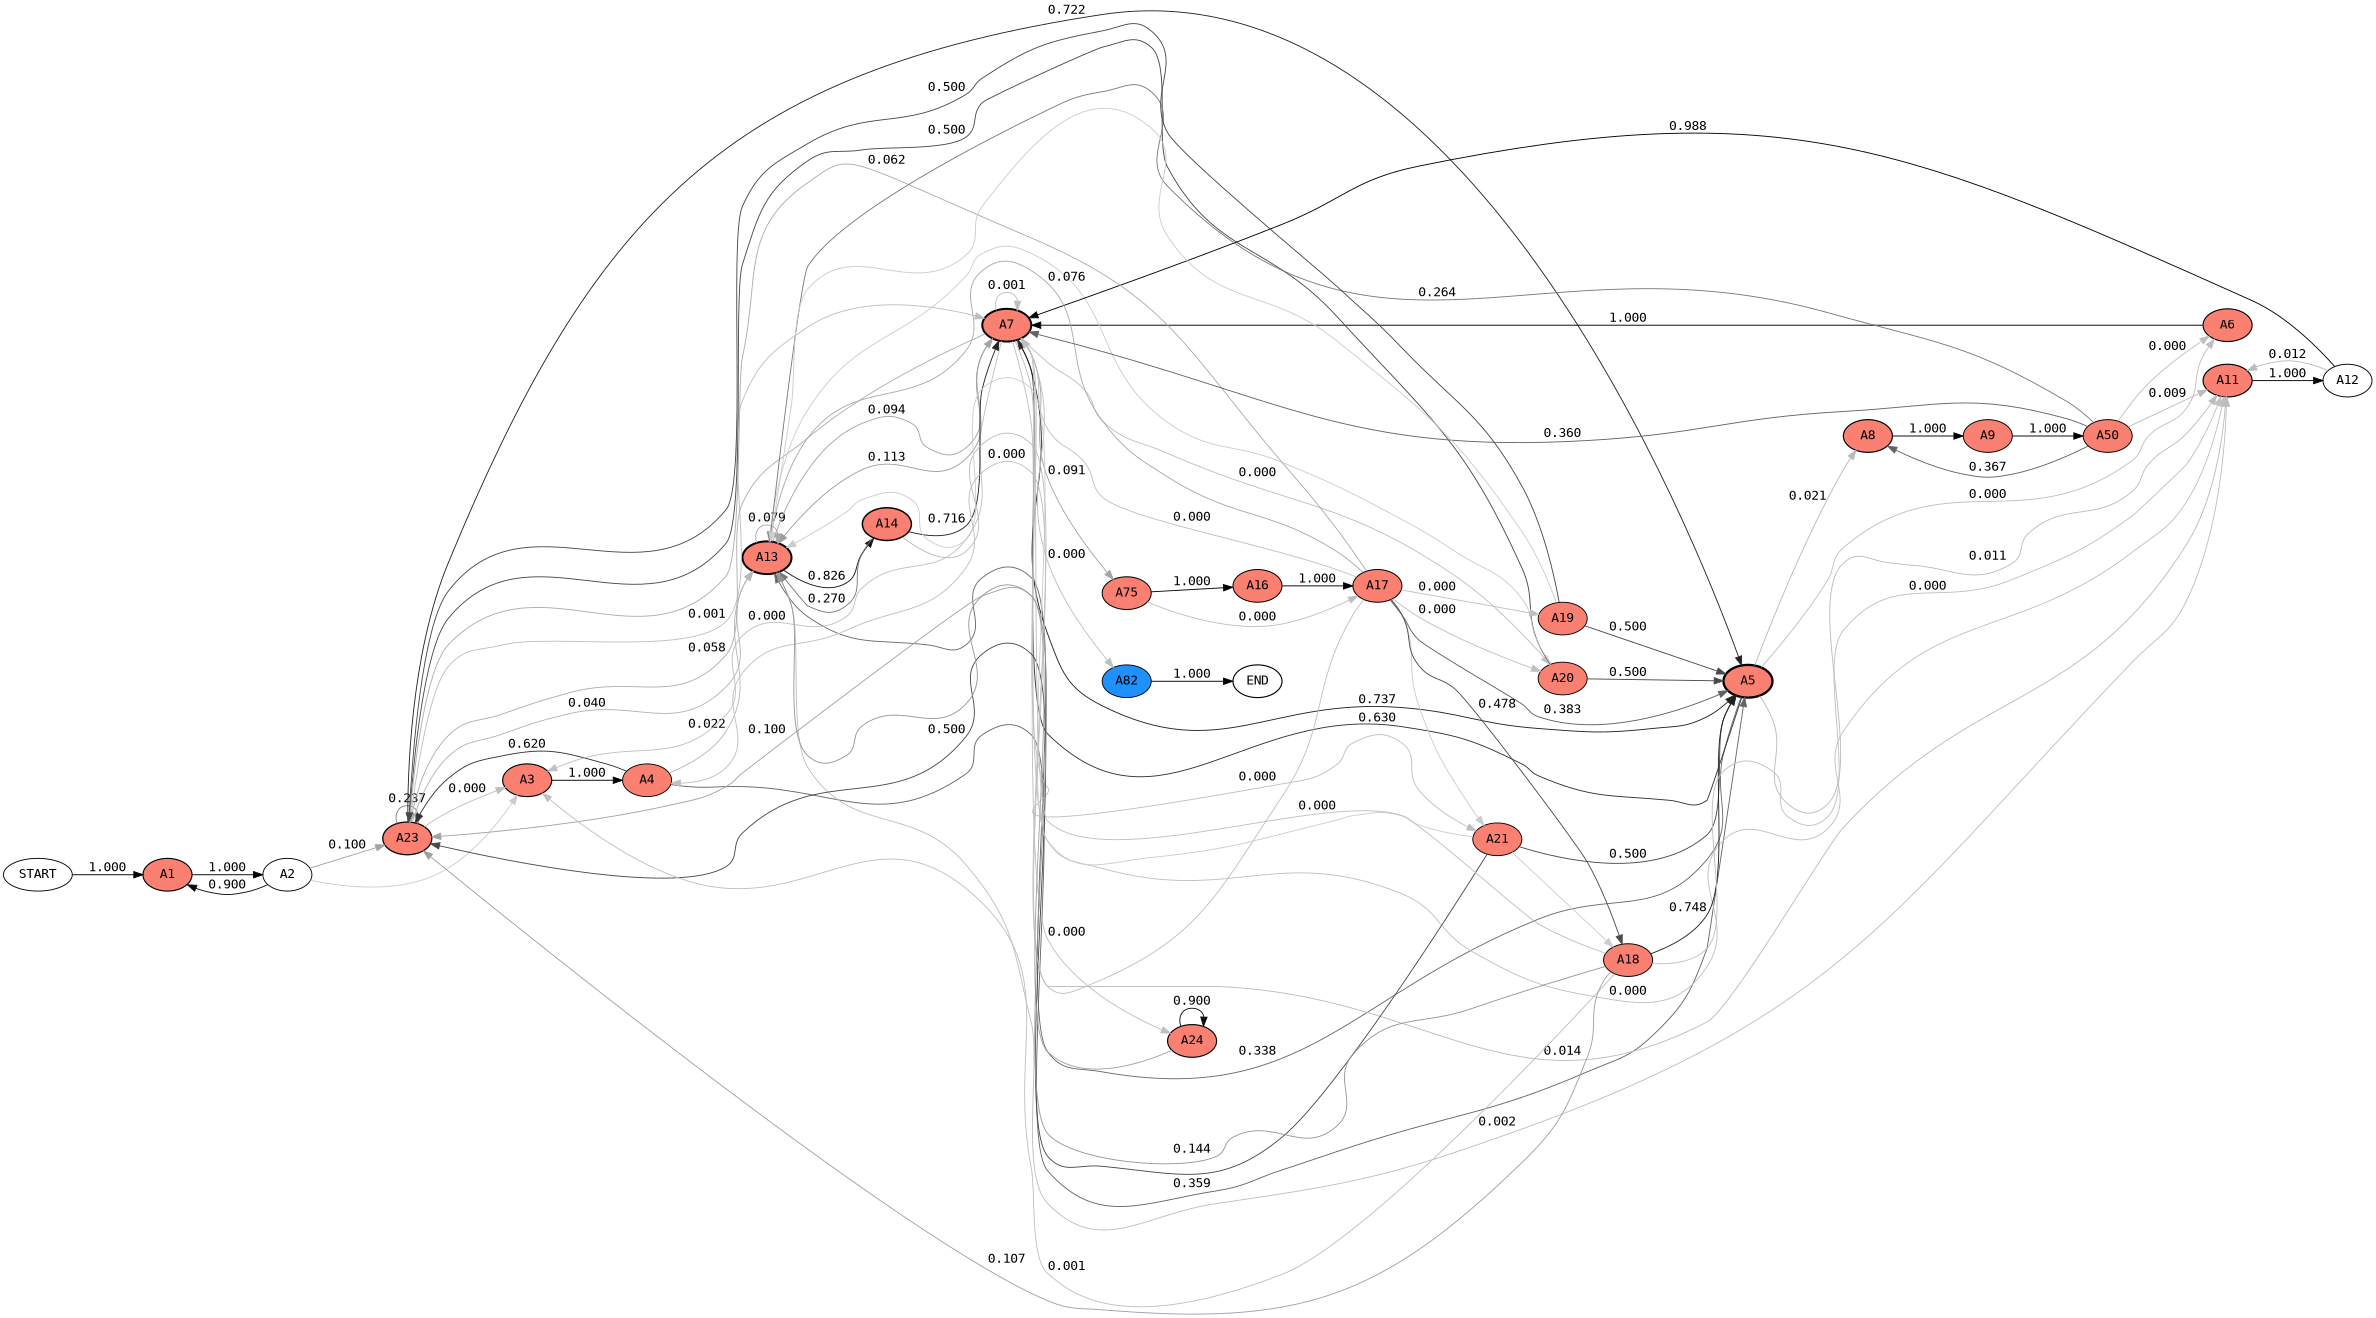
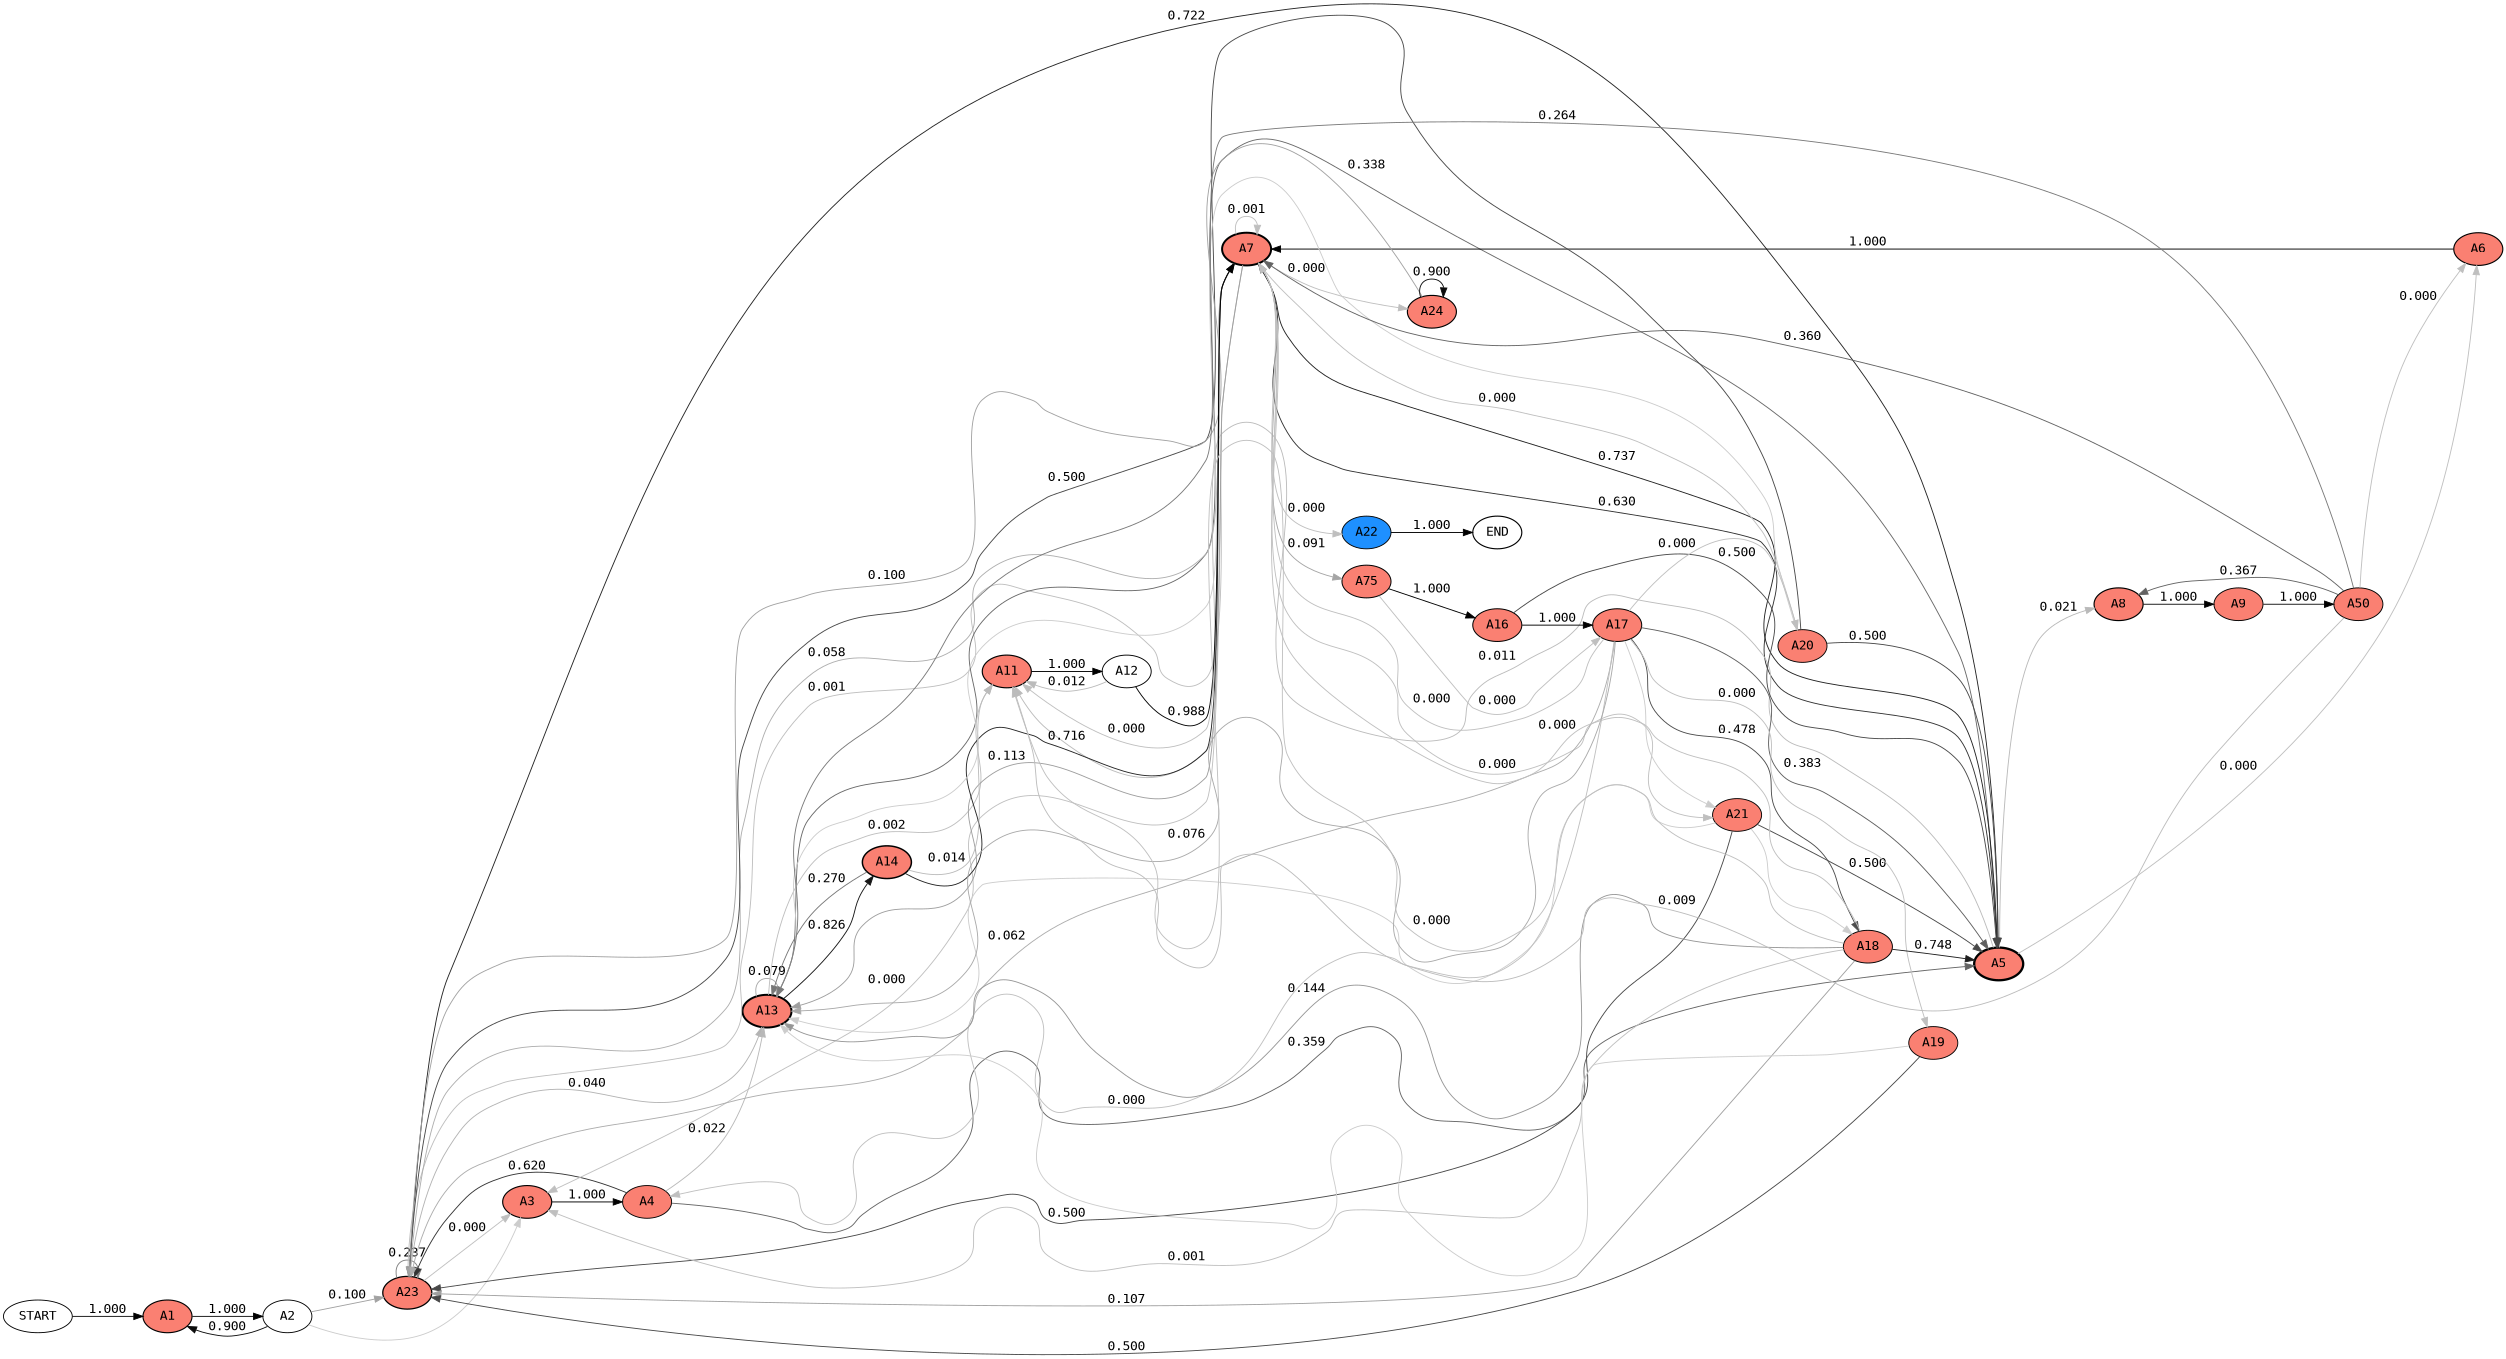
  digraph {
    fontname="DejaVu Sans Mono"
    rankdir=LR
    node [color=black fillcolor="#fa8072" fontcolor=black fontname="DejaVu Sans Mono" penwidth=1.0000042934926037 style=filled]
    edge [color="#bfbfbf" fontcolor=black fontname="DejaVu Sans Mono" weight=0.001]
    START [fillcolor="#ffffff"]
    A1 [penwidth=1.2500536684390617]
    A2 [fillcolor="#ffffff" penwidth=1.0000429347512494]
    A3 [penwidth=1.2504937313259767]
    A23 [penwidth=1.3998028935138973]
    A4 [penwidth=1.0003949850607814]
    A5 [penwidth=2.5473695427664778]
    A13 [penwidth=2.203497466000771]
    A7 [penwidth=2.1728477804018924]
    A6 [penwidth=1.2504937313259767]
    A8 [penwidth=1.297275208139469]
    A11 [penwidth=1.2802080647730056]
    A14 [penwidth=1.6391435908096628]
    n14 [label=A75 penwidth=1.1204491111694126]
    A20 [penwidth=1.0000343478320728]
    A21 [penwidth=1.0000085869813233]
-   A22 [fillcolor="#1e90ff" label=A82]
+   A22 [fillcolor="#1e90ff"]
    A24 [penwidth=1.2501073363926047]
    A9 [penwidth=1.0378201665115752]
    A12 [fillcolor="#ffffff" penwidth=1.0241664518184046]
    A16 [penwidth=1.120440742105837]
    A17 [penwidth=1.1204491111694126]
    A18 [penwidth=1.057936240711495]
    END [fillcolor="#ffffff" penwidth=1.2500053668657545]
    n25 [label=A50 penwidth=1.0378201665115752]
    A19 [penwidth=1.0000085869813233]
    START -> A1 [color="#000000" label=1.000 weight=1.0]
    A1 -> A2 [color="#000000" label=1.000 weight=1.0]
    A2 -> A1 [color="#0b0b0b" label=0.900 weight=0.9]
    A2 -> A3 [color="#cccccc" fontcolor="#cccccc" label=" " weight=0.05]
    A2 -> A23 [color="#a2a2a2" label=0.100 weight=0.05]
    A3 -> A4 [color="#000000" label=1.000 weight=1.0]
    A23 -> A3 [label=0.000]
    A23 -> A23 [color="#7f7f7f" label=0.237 weight=0.23702734250645538]
    A23 -> A5 [color="#232323" label=0.722 weight=0.7219765837784302]
    A23 -> A13 [color="#b3b3b3" label=0.040 weight=0.039722684022496554]
    A23 -> A7 [color="#bebebe" label=0.001 weight=0.0012380177567118248]
    A4 -> A23 [color="#333333" label=0.620 weight=0.30978260869565216]
    A4 -> A5 [color="#646464" label=0.359 weight=0.6413043478260869]
    A4 -> A13 [color="#b8b8b8" label=0.022 weight=0.04891304347826087]
    A5 -> A13 [color="#686868" label=0.338 weight=0.3446243501870799]
    A5 -> A7 [color="#313131" label=0.630 weight=0.623702673568572]
    A5 -> A6 [label=0.000]
    A5 -> A8 [color="#b9b9b9" label=0.021 weight=0.02043714520122586]
    A5 -> A11 [color="#bbbbbb" label=0.011 weight=0.010908395233417583]
    A13 -> A13 [color="#a8a8a8" label=0.079 weight=0.08128527262365277]
-   A13 -> A7 [color="#a4a4a4" label=0.094 weight=0.09482189058741054]
    A13 -> A11 [color="#bebebe" label=0.002 weight=0.0014979044468092619]
    A13 -> A14 [color="#151515" label=0.826 weight=0.8223949323421275]
    A7 -> A3 [label=0.000]
    A7 -> A23 [color="#aeaeae" label=0.058 weight=0.029126337360686615]
    A7 -> A5 [color="#212121" label=0.737 weight=0.7603921331161898]
    A7 -> A13 [color="#9e9e9e" label=0.113 weight=0.11680015042817851]
    A7 -> A7 [label=0.001]
    A7 -> A11 [label=0.000]
    A7 -> n14 [color="#a5a5a5" label=0.091 weight=0.09301369470091245]
    A7 -> A20 [label=0.000]
    A7 -> A21 [label=0.000]
    A7 -> A22 [label=0.000]
    A7 -> A24 [label=0.000]
    A6 -> A7 [color="#000000" label=1.000 weight=1.0]
    A8 -> A9 [color="#000000" label=1.000 weight=1.0]
    A11 -> A12 [color="#000000" label=1.000 weight=1.0]
    A14 -> A13 [color="#777777" label=0.270 weight=0.2718689823502717]
    A14 -> A7 [color="#242424" label=0.716 weight=0.7146913443966099]
    A14 -> A11 [color="#bbbbbb" label=0.014 weight=0.013439673253118446]
    n14 -> A16 [color="#000000" label=1.000 weight=0.999880075381189]
    n14 -> A17 [label=0.000]
    A20 -> A23 [color="#484848" label=0.500 weight=0.14285714285714285]
    A20 -> A5 [color="#484848" label=0.500 weight=0.6785714285714286]
    A20 -> A13 [color="#cccccc" fontcolor="#cccccc" label=" " weight=0.17857142857142858]
    A21 -> A23 [color="#484848" label=0.500 weight=0.14285714285714285]
    A21 -> A5 [color="#484848" label=0.500 weight=0.42857142857142855]
    A21 -> A13 [color="#cccccc" fontcolor="#cccccc" label=" " weight=0.14285714285714285]
    A21 -> A18 [color="#cccccc" fontcolor="#cccccc" label=" " weight=0.2857142857142857]
    A22 -> END [color="#000000" label=1.000 weight=1.0]
    A24 -> A23 [color="#a2a2a2" label=0.100 weight=0.1]
    A24 -> A24 [color="#0b0b0b" label=0.900 weight=0.9]
    A9 -> n25 [color="#000000" label=1.000 weight=1.0]
    A12 -> A7 [color="#010101" label=0.988 weight=0.9876774712027859]
    A12 -> A11 [color="#bbbbbb" label=0.012 weight=0.012322528797214037]
    A16 -> A17 [color="#000000" label=1.000 weight=1.0]
    A17 -> A23 [color="#acacac" label=0.062 weight=0.030340928559191366]
    A17 -> A4 [label=0.000]
    A17 -> A5 [color="#5e5e5e" label=0.383 weight=0.4089943464108275]
    A17 -> A13 [color="#a9a9a9" label=0.076 weight=0.08249100565358918]
    A17 -> A7 [label=0.000]
    A17 -> A20 [label=0.000]
    A17 -> A21 [color="#cccccc" fontcolor="#cccccc" label=" "]
    A17 -> A18 [color="#4c4c4c" label=0.478 weight=0.47712866198389586]
    A17 -> A19 [label=0.000]
    A18 -> A3 [label=0.001]
    A18 -> A23 [color="#a0a0a0" label=0.107 weight=0.0522404136148212]
    A18 -> A5 [color="#1f1f1f" label=0.748 weight=0.7902843601895735]
    A18 -> A13 [color="#969696" label=0.144 weight=0.15636220020106276]
    A18 -> A7 [label=0.000]
    A18 -> A11 [label=0.000]
    n25 -> A13 [color="#797979" label=0.264 weight=0.27019114861374205]
    n25 -> A7 [color="#636363" label=0.360 weight=0.35853280523506115]
    n25 -> A6 [label=0.000]
    n25 -> A8 [color="#626262" label=0.367 weight=0.3622639343321279]
    n25 -> A11 [color="#bcbcbc" label=0.009 weight=0.008667699902416623]
    A19 -> A23 [color="#484848" label=0.500 weight=0.14285714285714285]
-   A19 -> A5 [color="#484848" label=0.500 weight=0.7142857142857143]
+   A16 -> A5 [color="#484848" label=0.500 weight=0.7142857142857143]
    A19 -> A13 [color="#cccccc" fontcolor="#cccccc" label=" " weight=0.14285714285714285]
  }
